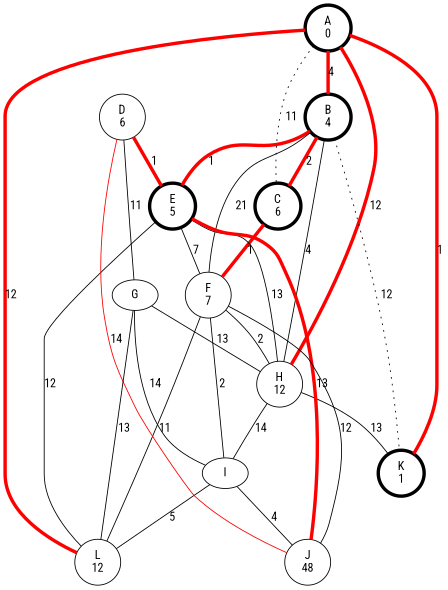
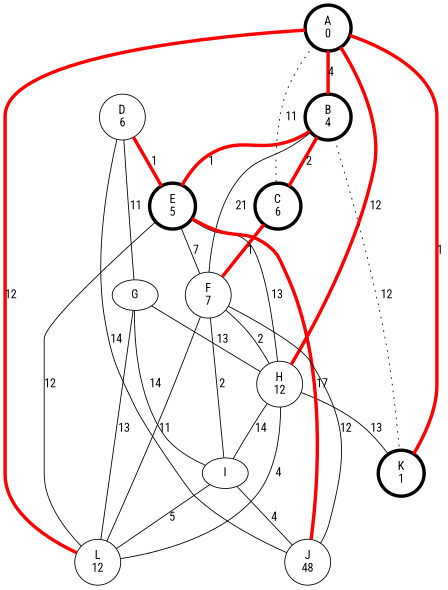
  graph {
    fontname="Roboto Condensed"
    node [fontname="Roboto Condensed"]
    edge [fontname="Roboto Condensed"]
    n1 [label="A\n0" penwidth=4]
    n2 [label="B\n4" penwidth=4]
    n3 [label="C\n6" penwidth=4]
    n4 [label="H\n12"]
    n5 [label="K\n1" penwidth=4]
    n6 [label="L\n12"]
    n7 [label="E\n5" penwidth=4]
    n8 [label="F\n7"]
    I
    n10 [label="J\n48"]
    n11 [label="D\n6"]
    G
    n1 -- n2 [color=red label=4 penwidth=4]
    n1 -- n3 [label=11 style=dotted]
    n1 -- n4 [color=red label=12 penwidth=4]
    n1 -- n5 [color=red label=1 penwidth=4]
    n1 -- n6 [color=red label=12 penwidth=4]
    n2 -- n3 [color=red label=2 penwidth=4]
    n2 -- n5 [label=12 style=dotted]
    n2 -- n7 [color=red label=1 penwidth=4]
    n2 -- n8 [label=21]
    n3 -- n8 [color=red label=1 penwidth=4]
    n4 -- n5 [label=13]
-   n4 -- n2 [label=4]
+   n4 -- n6 [label=4]
    n4 -- I [label=14]
    n7 -- n4 [label=13]
    n7 -- n6 [label=12]
    n7 -- n8 [label=7]
-   n7 -- n10 [color=red label=13 penwidth=4]
+   n7 -- n10 [color=red label=17 penwidth=4]
    n8 -- n4 [label=2]
    n8 -- n6 [label=11]
    n8 -- I [label=2]
    n8 -- n10 [label=12]
    I -- n6 [label=5]
    I -- n10 [label=4]
    n11 -- n7 [color=red label=1 penwidth=4]
-   n11 -- n10 [label=14 color=red]
+   n11 -- n10 [label=14]
    n11 -- G [label=11]
    G -- n4 [label=13]
    G -- n6 [label=13]
    G -- I [label=14]
  }
